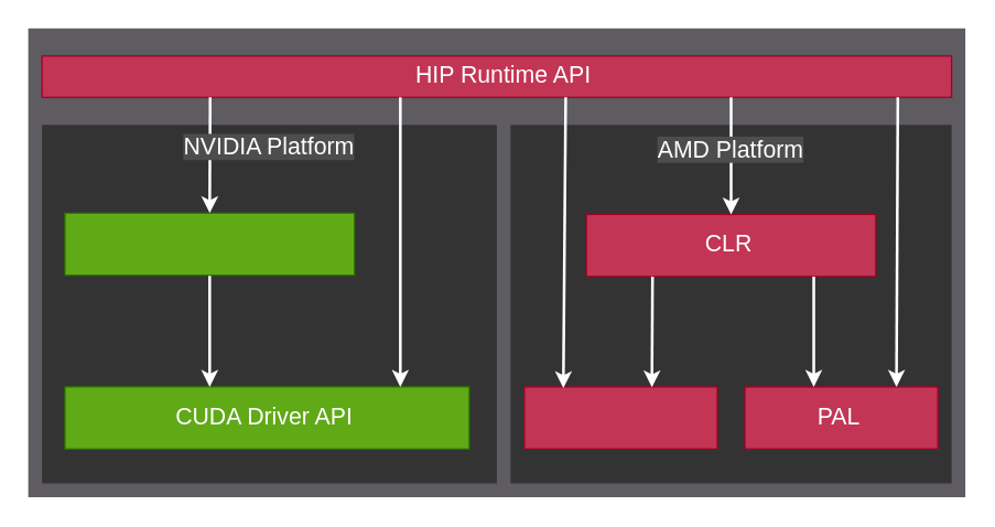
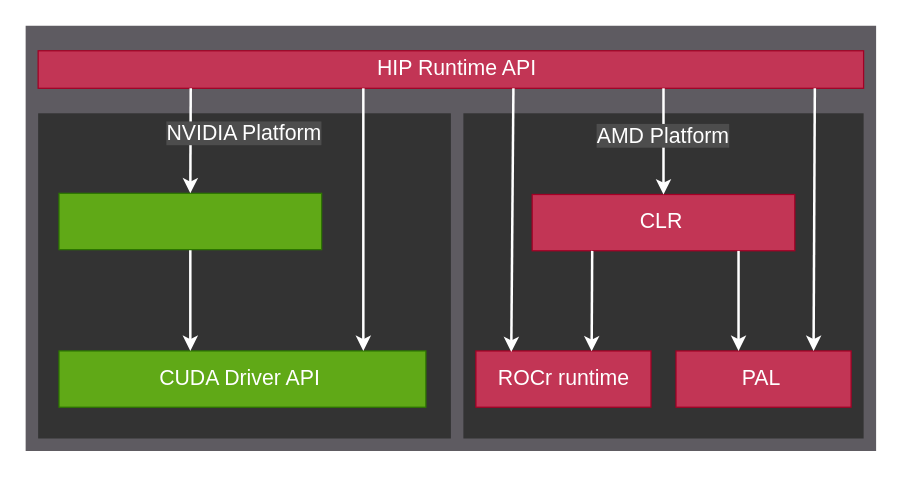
  <mxCell id="0" />
  <mxCell id="1" parent="0" />
  <mxCell id="2" value="" style="rounded=0;whiteSpace=wrap;html=1;fillColor=#5E5B61;fontColor=#FFFFFF;strokeColor=none;spacing=0;" parent="1" vertex="1"><mxGeometry y="20" width="680" height="340" as="geometry" x="20" /></mxCell>
  <mxCell id="3" value="Runtimes" style="text;strokeColor=none;fillColor=none;align=center;verticalAlign=middle;rounded=0;fontFamily=Helvetica;fontSize=17;fontColor=#FFFFFF;" parent="1" vertex="1"><mxGeometry x="30" y="40" width="590" height="30" as="geometry" /></mxCell>
  <mxCell id="4" value="" style="rounded=0;whiteSpace=wrap;html=1;fillColor=#C23555;fontColor=#FFFFFF;strokeColor=#A20025;" parent="1" vertex="1"><mxGeometry x="30" y="40" width="660" height="30" as="geometry" /></mxCell>
  <mxCell id="5" value="&lt;font face=&quot;Helvetica&quot;&gt;HIP Runtime API&lt;/font&gt;" style="text;html=1;strokeColor=none;fillColor=none;align=center;verticalAlign=middle;whiteSpace=wrap;rounded=0;fontSize=17;fontColor=#FFFFFF;" parent="1" vertex="1"><mxGeometry x="100" y="40" width="530" height="30" as="geometry" /></mxCell>
  <mxCell id="6" value="" style="group" parent="1" vertex="1" connectable="0"><mxGeometry x="30" y="90" width="330" height="260" as="geometry" /></mxCell>
  <mxCell id="7" value="" style="rounded=0;whiteSpace=wrap;html=1;fillColor=#333333;fontColor=#FFFFFF;strokeColor=none;" parent="6" vertex="1"><mxGeometry width="330" height="260" as="geometry" /></mxCell>
  <mxCell id="8" value="" style="group" parent="6" vertex="1" connectable="0"><mxGeometry x="16.67" y="190.003" width="293.33" height="45" as="geometry" /></mxCell>
  <mxCell id="9" value="" style="rounded=0;whiteSpace=wrap;html=1;fillColor=#60a917;fontColor=#ffffff;strokeColor=#2D7600;" parent="8" vertex="1"><mxGeometry width="293.33" height="45" as="geometry" /></mxCell>
  <mxCell id="10" value="&lt;div&gt;CUDA Driver API&lt;/div&gt;" style="text;html=1;strokeColor=none;fillColor=none;align=center;verticalAlign=middle;whiteSpace=wrap;rounded=0;fontSize=17;fontColor=#FFFFFF;" parent="8" vertex="1"><mxGeometry x="10.964" y="7.5" width="266.799" height="30.0" as="geometry" /></mxCell>
  <mxCell id="11" value="" style="endArrow=classic;startArrow=none;html=1;rounded=0;strokeWidth=2;startFill=0;exitX=0.5;exitY=1;exitDx=0;exitDy=0;entryX=0.358;entryY=0;entryDx=0;entryDy=0;entryPerimeter=0;strokeColor=#FFFFFF;" parent="6" source="13" target="9" edge="1"><mxGeometry width="50" height="50" relative="1" as="geometry"><mxPoint x="103.335" y="108.22" as="sourcePoint" /><mxPoint x="85" y="145.6" as="targetPoint" /></mxGeometry></mxCell>
  <mxCell id="12" value="" style="group" parent="6" vertex="1" connectable="0"><mxGeometry x="16.67" y="64" width="210" height="45" as="geometry" /></mxCell>
  <mxCell id="13" value="" style="rounded=0;whiteSpace=wrap;html=1;fillColor=#60a917;fontColor=#ffffff;strokeColor=#2D7600;" parent="12" vertex="1"><mxGeometry width="210.0" height="45" as="geometry" /></mxCell>
  <mxCell id="14" value="" style="endArrow=classic;startArrow=none;html=1;rounded=0;strokeWidth=2;startFill=0;strokeColor=#FFFFFF;" parent="1" edge="1"><mxGeometry width="50" height="50" relative="1" as="geometry"><mxPoint x="290" y="70" as="sourcePoint" /><mxPoint x="290" y="280" as="targetPoint" /></mxGeometry></mxCell>
  <mxCell id="15" value="" style="rounded=0;whiteSpace=wrap;html=1;fillColor=#333333;fontColor=#FFFFFF;strokeColor=none;" parent="1" vertex="1"><mxGeometry x="370" y="90" width="320" height="260" as="geometry" /></mxCell>
  <mxCell id="16" value="" style="group" parent="1" vertex="1" connectable="0"><mxGeometry x="380" y="280" width="140" height="45" as="geometry" /></mxCell>
  <mxCell id="17" value="" style="rounded=0;whiteSpace=wrap;html=1;fillColor=#C23555;fontColor=#FFFFFF;strokeColor=#A20025;" parent="16" vertex="1"><mxGeometry width="140.0" height="45" as="geometry" /></mxCell>
+ <mxCell id="18" value="&lt;div&gt;ROCr runtime&lt;/div&gt;" style="text;html=1;strokeColor=none;fillColor=none;align=center;verticalAlign=middle;whiteSpace=wrap;rounded=0;fontSize=17;fontColor=#FFFFFF;" parent="16" vertex="1"><mxGeometry x="2.51" y="8.75" width="134.99" height="27.5" as="geometry" /></mxCell>
  <mxCell id="19" value="" style="group" parent="1" vertex="1" connectable="0"><mxGeometry x="540" y="280" width="140" height="45" as="geometry" /></mxCell>
  <mxCell id="20" value="" style="rounded=0;whiteSpace=wrap;html=1;fillColor=#C23555;fontColor=#FFFFFF;strokeColor=#A20025;" parent="19" vertex="1"><mxGeometry width="140.0" height="45" as="geometry" /></mxCell>
  <mxCell id="21" value="&lt;div&gt;PAL&lt;/div&gt;" style="text;html=1;strokeColor=none;fillColor=none;align=center;verticalAlign=middle;whiteSpace=wrap;rounded=0;fontSize=17;fontColor=#FFFFFF;" parent="19" vertex="1"><mxGeometry x="5.233" y="7.5" width="127.337" height="30.0" as="geometry" /></mxCell>
  <mxCell id="22" value="" style="endArrow=classic;startArrow=none;html=1;rounded=0;strokeWidth=2;startFill=0;entryX=0.202;entryY=0.02;entryDx=0;entryDy=0;entryPerimeter=0;strokeColor=#FFFFFF;" parent="1" target="17" edge="1"><mxGeometry width="50" height="50" relative="1" as="geometry"><mxPoint x="410" y="70" as="sourcePoint" /><mxPoint x="407" y="210" as="targetPoint" /></mxGeometry></mxCell>
  <mxCell id="23" value="" style="endArrow=classic;startArrow=none;html=1;rounded=0;strokeWidth=2;startFill=0;strokeColor=#FFFFFF;" parent="1" edge="1"><mxGeometry width="50" height="50" relative="1" as="geometry"><mxPoint x="651" y="70" as="sourcePoint" /><mxPoint x="650" y="280" as="targetPoint" /></mxGeometry></mxCell>
  <mxCell id="24" value="" style="group" parent="1" vertex="1" connectable="0"><mxGeometry x="425" y="154.91" width="210" height="45" as="geometry" /></mxCell>
  <mxCell id="25" value="" style="rounded=0;whiteSpace=wrap;html=1;fillColor=#C23555;fontColor=#FFFFFF;strokeColor=#A20025;" parent="24" vertex="1"><mxGeometry width="210.0" height="45" as="geometry" /></mxCell>
  <mxCell id="26" value="&lt;div&gt;CLR&lt;/div&gt;" style="text;html=1;strokeColor=none;fillColor=none;align=center;verticalAlign=middle;whiteSpace=wrap;rounded=0;fontSize=17;fontColor=#FFFFFF;" parent="24" vertex="1"><mxGeometry x="7.85" y="7.5" width="191.006" height="30.0" as="geometry" /></mxCell>
  <mxCell id="27" value="" style="endArrow=classic;startArrow=none;html=1;rounded=0;strokeWidth=2;startFill=0;entryX=0.5;entryY=0;entryDx=0;entryDy=0;strokeColor=#FFFFFF;" parent="1" target="25" edge="1"><mxGeometry width="50" height="50" relative="1" as="geometry"><mxPoint x="530" y="70" as="sourcePoint" /><mxPoint x="660" y="300" as="targetPoint" /></mxGeometry></mxCell>
  <mxCell id="28" value="" style="endArrow=classic;startArrow=none;html=1;rounded=0;strokeWidth=2;startFill=0;strokeColor=#FFFFFF;" parent="1" edge="1"><mxGeometry width="50" height="50" relative="1" as="geometry"><mxPoint x="590" y="200" as="sourcePoint" /><mxPoint x="590" y="280" as="targetPoint" /></mxGeometry></mxCell>
  <mxCell id="29" value="" style="endArrow=classic;startArrow=none;html=1;rounded=0;strokeWidth=2;startFill=0;strokeColor=#FFFFFF;entryX=0.661;entryY=0.007;entryDx=0;entryDy=0;entryPerimeter=0;" parent="1" target="17" edge="1"><mxGeometry width="50" height="50" relative="1" as="geometry"><mxPoint x="473" y="200" as="sourcePoint" /><mxPoint x="470" y="280" as="targetPoint" /></mxGeometry></mxCell>
  <mxCell id="30" value="" style="endArrow=classic;startArrow=none;html=1;rounded=0;strokeWidth=2;startFill=0;entryX=0.5;entryY=0;entryDx=0;entryDy=0;strokeColor=#FFFFFF;" parent="1" target="13" edge="1"><mxGeometry width="50" height="50" relative="1" as="geometry"><mxPoint x="152" y="70" as="sourcePoint" /><mxPoint x="115" y="150" as="targetPoint" /></mxGeometry></mxCell>
  <mxCell id="31" value="&lt;font face=&quot;Helvetica&quot;&gt;&lt;span style=&quot;background-color: rgb(77, 77, 77);&quot;&gt;AMD Platform&lt;/span&gt;&lt;br&gt;&lt;/font&gt;" style="text;html=1;strokeColor=none;fillColor=none;align=center;verticalAlign=middle;whiteSpace=wrap;rounded=0;fontSize=17;fontColor=#FFFFFF;" parent="1" vertex="1"><mxGeometry x="460" y="94" width="140" height="30" as="geometry" /></mxCell>
  <mxCell id="32" value="&lt;font style=&quot;background-color: rgb(77, 77, 77);&quot;&gt;NVIDIA Platform&lt;/font&gt;" style="text;html=1;strokeColor=none;fillColor=none;align=center;verticalAlign=middle;whiteSpace=wrap;rounded=0;fontSize=17;fontColor=#FFFFFF;" parent="1" vertex="1"><mxGeometry x="30" y="90" width="330" height="34.039" as="geometry" /></mxCell>
